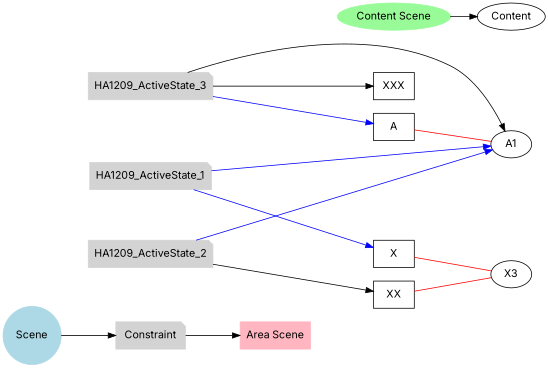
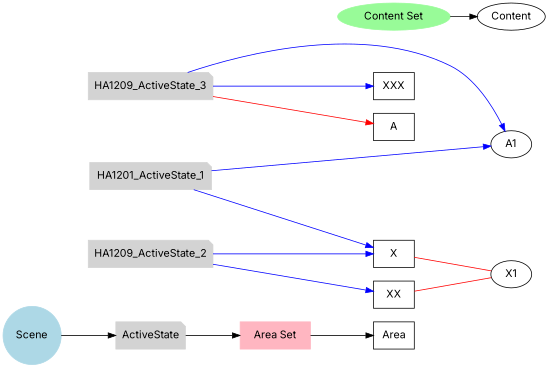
  digraph {
    clusterrank=global
    fontname=Inter
    rankdir=LR
    node [fontname=Inter shape=box]
    edge [color=blue fontname=Inter]
+   Area
    n2 [label=A]
    n3 [label=X]
    n4 [label=XX]
    n5 [label=XXX]
    Content [shape=ellipse]
    n7 [label=A1 shape=ellipse]
-   n8 [label=X3 shape=ellipse]
-   Constraint [color=lightgrey shape=note style=filled]
-   n10 [color=lightgrey label=HA1209_ActiveState_1 shape=note style=filled]
+   n8 [label=X1 shape=ellipse]
+   Constraint [color=lightgrey shape=note style=filled label=ActiveState]
+   n10 [color=lightgrey label=HA1201_ActiveState_1 shape=note style=filled]
    n11 [color=lightgrey label=HA1209_ActiveState_2 shape=note style=filled]
    n12 [color=lightgrey label=HA1209_ActiveState_3 shape=note style=filled]
-   "Area Set" [color=lightpink style=filled label="Area Scene"]
-   "Content Set" [color=palegreen shape=ellipse style=filled label="Content Scene"]
+   "Area Set" [color=lightpink style=filled]
+   "Content Set" [color=palegreen shape=ellipse style=filled]
    Scene [color=lightblue shape=circle style=filled]
    subgraph sub_1 {
      rank=same
+     Area
      n2
      n3
      n4
      n5
    }
    subgraph sub_2 {
      rank=same
      Content
      n7
      n8
    }
    subgraph sub_3 {
      rank=same
      Constraint
      n10
      n11
      n12
    }
    subgraph sub_4 {
      rank=same
      Constraint
    }
    subgraph sub_5 {
      rank=same
      Constraint
    }
    subgraph sub_6 {
      "Area Set"
    }
    subgraph sub_7 {
      "Content Set"
    }
    subgraph sub_8 {
      rank=same
      Scene
    }
-   n2 -> n7 [color=red dir=none]
    n3 -> n8 [color=red dir=none]
    n4 -> n8 [color=red dir=none]
    Constraint -> "Area Set" [color=""]
    n10 -> n3
    n10 -> n7
-   n11 -> n4 [color=black]
-   n11 -> n7
-   n12 -> n2
-   n12 -> n5 [color=black]
-   n12 -> n7 [color=black]
+   n11 -> n4
+   n11 -> n3
+   n12 -> n2 [color=red]
+   n12 -> n5
+   n12 -> n7
+   "Area Set" -> Area [color=""]
    "Content Set" -> Content [color=""]
    Scene -> Constraint [color=""]
  }
